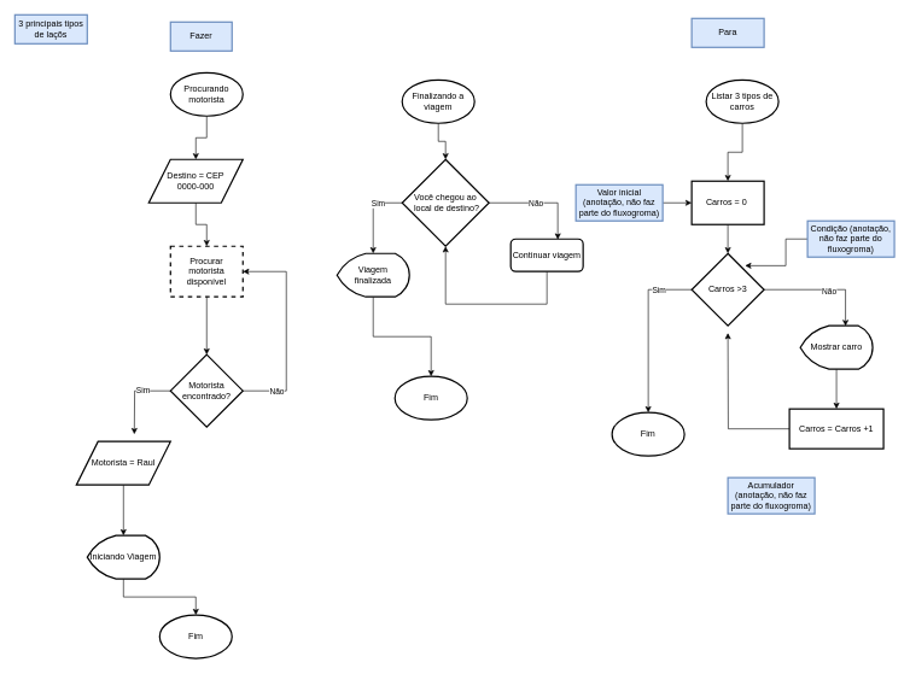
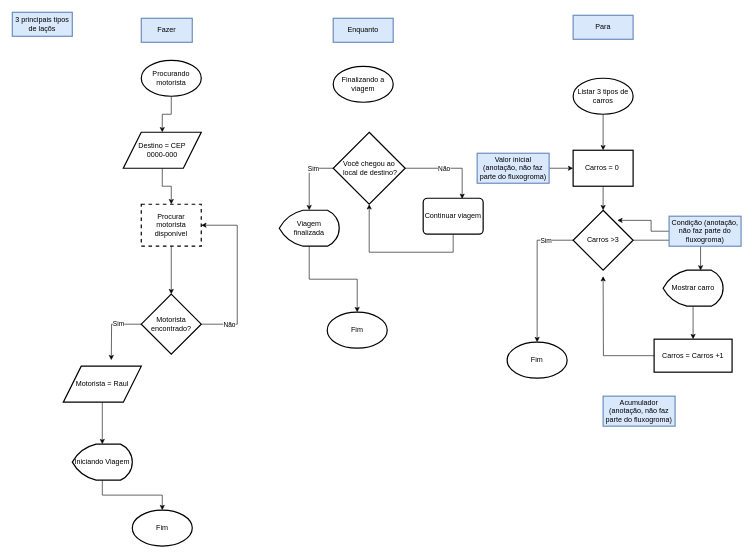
  <mxCell id="0" />
  <mxCell id="1" parent="0" />
  <mxCell id="2" value="Fazer" style="rounded=1;whiteSpace=wrap;html=1;absoluteArcSize=1;arcSize=0;strokeWidth=2;fillColor=#dae8fc;strokeColor=#6c8ebf;" vertex="1" parent="1"><mxGeometry x="235" y="30" width="85" height="40" as="geometry" /></mxCell>
  <mxCell id="3" style="edgeStyle=orthogonalEdgeStyle;rounded=0;orthogonalLoop=1;jettySize=auto;html=1;entryX=0.5;entryY=0;entryDx=0;entryDy=0;" edge="1" parent="1" source="4" target="6"><mxGeometry relative="1" as="geometry" /></mxCell>
  <mxCell id="4" value="Procurando motorista" style="strokeWidth=2;html=1;shape=mxgraph.flowchart.start_1;whiteSpace=wrap;" vertex="1" parent="1"><mxGeometry x="235" y="100" width="100" height="60" as="geometry" /></mxCell>
  <mxCell id="5" style="edgeStyle=orthogonalEdgeStyle;rounded=0;orthogonalLoop=1;jettySize=auto;html=1;entryX=0.5;entryY=0;entryDx=0;entryDy=0;" edge="1" parent="1" source="6" target="8"><mxGeometry relative="1" as="geometry" /></mxCell>
  <mxCell id="6" value="Destino = CEP&lt;br&gt;0000-000" style="shape=parallelogram;html=1;strokeWidth=2;perimeter=parallelogramPerimeter;whiteSpace=wrap;rounded=1;arcSize=0;size=0.23;" vertex="1" parent="1"><mxGeometry x="205" y="220" width="130" height="60" as="geometry" /></mxCell>
  <mxCell id="7" style="edgeStyle=orthogonalEdgeStyle;rounded=0;orthogonalLoop=1;jettySize=auto;html=1;" edge="1" parent="1" source="8" target="13"><mxGeometry relative="1" as="geometry" /></mxCell>
  <mxCell id="8" value="Procurar motorista disponível" style="rounded=1;whiteSpace=wrap;html=1;absoluteArcSize=1;arcSize=0;strokeWidth=2;dashed=1;" vertex="1" parent="1"><mxGeometry x="235" y="340" width="100" height="70" as="geometry" /></mxCell>
  <mxCell id="9" style="edgeStyle=orthogonalEdgeStyle;rounded=0;orthogonalLoop=1;jettySize=auto;html=1;entryX=1;entryY=0.5;entryDx=0;entryDy=0;" edge="1" parent="1" source="13" target="8"><mxGeometry relative="1" as="geometry"><mxPoint x="375" y="380" as="targetPoint" /><Array as="points"><mxPoint x="395" y="540" /><mxPoint x="395" y="375" /></Array></mxGeometry></mxCell>
  <mxCell id="10" value="Não" style="edgeLabel;html=1;align=center;verticalAlign=middle;resizable=0;points=[];" vertex="1" connectable="0" parent="9"><mxGeometry x="-0.677" y="-1" relative="1" as="geometry"><mxPoint as="offset" /></mxGeometry></mxCell>
  <mxCell id="11" style="edgeStyle=orthogonalEdgeStyle;rounded=0;orthogonalLoop=1;jettySize=auto;html=1;" edge="1" parent="1" source="13"><mxGeometry relative="1" as="geometry"><mxPoint x="185" y="600" as="targetPoint" /></mxGeometry></mxCell>
  <mxCell id="12" value="Sim" style="edgeLabel;html=1;align=center;verticalAlign=middle;resizable=0;points=[];" vertex="1" connectable="0" parent="11"><mxGeometry x="-0.291" y="-1" relative="1" as="geometry"><mxPoint as="offset" /></mxGeometry></mxCell>
  <mxCell id="13" value="Motorista encontrado?" style="strokeWidth=2;html=1;shape=mxgraph.flowchart.decision;whiteSpace=wrap;" vertex="1" parent="1"><mxGeometry x="235" y="490" width="100" height="100" as="geometry" /></mxCell>
  <mxCell id="14" style="edgeStyle=orthogonalEdgeStyle;rounded=0;orthogonalLoop=1;jettySize=auto;html=1;entryX=0.5;entryY=0;entryDx=0;entryDy=0;entryPerimeter=0;" edge="1" parent="1" source="15" target="17"><mxGeometry relative="1" as="geometry" /></mxCell>
  <mxCell id="15" value="Motorista = Raul" style="shape=parallelogram;html=1;strokeWidth=2;perimeter=parallelogramPerimeter;whiteSpace=wrap;rounded=1;arcSize=0;size=0.23;" vertex="1" parent="1"><mxGeometry x="105" y="610" width="130" height="60" as="geometry" /></mxCell>
  <mxCell id="16" style="edgeStyle=orthogonalEdgeStyle;rounded=0;orthogonalLoop=1;jettySize=auto;html=1;" edge="1" parent="1" source="17" target="18"><mxGeometry relative="1" as="geometry" /></mxCell>
  <mxCell id="17" value="Iniciando Viagem" style="strokeWidth=2;html=1;shape=mxgraph.flowchart.display;whiteSpace=wrap;" vertex="1" parent="1"><mxGeometry x="120" y="740" width="100" height="60" as="geometry" /></mxCell>
  <mxCell id="18" value="Fim" style="strokeWidth=2;html=1;shape=mxgraph.flowchart.start_1;whiteSpace=wrap;" vertex="1" parent="1"><mxGeometry x="220" y="850" width="100" height="60" as="geometry" /></mxCell>
- <mxCell id="20" style="edgeStyle=orthogonalEdgeStyle;rounded=0;orthogonalLoop=1;jettySize=auto;html=1;entryX=0.5;entryY=0;entryDx=0;entryDy=0;entryPerimeter=0;" edge="1" parent="1" source="21" target="26"><mxGeometry relative="1" as="geometry" /></mxCell>
+ <mxCell id="19" value="Enquanto" style="rounded=1;whiteSpace=wrap;html=1;absoluteArcSize=1;arcSize=0;strokeWidth=2;fillColor=#dae8fc;strokeColor=#6c8ebf;" vertex="1" parent="1"><mxGeometry x="555" y="30" width="100" height="40" as="geometry" /></mxCell>
  <mxCell id="21" value="Finalizando a viagem" style="strokeWidth=2;html=1;shape=mxgraph.flowchart.start_1;whiteSpace=wrap;" vertex="1" parent="1"><mxGeometry x="555" y="110" width="100" height="60" as="geometry" /></mxCell>
  <mxCell id="22" style="edgeStyle=orthogonalEdgeStyle;rounded=0;orthogonalLoop=1;jettySize=auto;html=1;entryX=0.65;entryY=0.017;entryDx=0;entryDy=0;entryPerimeter=0;" edge="1" parent="1" source="26" target="28"><mxGeometry relative="1" as="geometry" /></mxCell>
  <mxCell id="23" value="Não" style="edgeLabel;html=1;align=center;verticalAlign=middle;resizable=0;points=[];" vertex="1" connectable="0" parent="22"><mxGeometry x="-0.123" relative="1" as="geometry"><mxPoint as="offset" /></mxGeometry></mxCell>
  <mxCell id="24" style="edgeStyle=orthogonalEdgeStyle;rounded=0;orthogonalLoop=1;jettySize=auto;html=1;" edge="1" parent="1" source="26"><mxGeometry relative="1" as="geometry"><mxPoint x="515" y="350" as="targetPoint" /><Array as="points"><mxPoint x="515" y="280" /></Array></mxGeometry></mxCell>
  <mxCell id="25" value="Sim" style="edgeLabel;html=1;align=center;verticalAlign=middle;resizable=0;points=[];" vertex="1" connectable="0" parent="24"><mxGeometry x="-0.382" relative="1" as="geometry"><mxPoint as="offset" /></mxGeometry></mxCell>
  <mxCell id="26" value="Você chegou ao&lt;br&gt;&amp;nbsp;local de destino?" style="strokeWidth=2;html=1;shape=mxgraph.flowchart.decision;whiteSpace=wrap;" vertex="1" parent="1"><mxGeometry x="555" y="220" width="120" height="120" as="geometry" /></mxCell>
  <mxCell id="27" style="edgeStyle=orthogonalEdgeStyle;rounded=0;orthogonalLoop=1;jettySize=auto;html=1;entryX=0.5;entryY=1;entryDx=0;entryDy=0;entryPerimeter=0;" edge="1" parent="1" source="28" target="26"><mxGeometry relative="1" as="geometry"><Array as="points"><mxPoint x="755" y="420" /><mxPoint x="615" y="420" /></Array></mxGeometry></mxCell>
- <mxCell id="28" value="Continuar viagem" style="rounded=1;whiteSpace=wrap;html=1;absoluteArcSize=1;arcSize=14;strokeWidth=2;" vertex="1" parent="1"><mxGeometry x="705" y="330" width="100" height="45" as="geometry" /></mxCell>
+ <mxCell id="28" value="Continuar viagem" style="rounded=1;whiteSpace=wrap;html=1;absoluteArcSize=1;arcSize=14;strokeWidth=2;" vertex="1" parent="1"><mxGeometry x="705" y="330" width="100" height="60" as="geometry" /></mxCell>
  <mxCell id="29" style="edgeStyle=orthogonalEdgeStyle;rounded=0;orthogonalLoop=1;jettySize=auto;html=1;" edge="1" parent="1" source="30" target="31"><mxGeometry relative="1" as="geometry" /></mxCell>
  <mxCell id="30" value="Viagem &lt;br&gt;finalizada" style="strokeWidth=2;html=1;shape=mxgraph.flowchart.display;whiteSpace=wrap;" vertex="1" parent="1"><mxGeometry x="465" y="350" width="100" height="60" as="geometry" /></mxCell>
  <mxCell id="31" value="Fim" style="strokeWidth=2;html=1;shape=mxgraph.flowchart.start_1;whiteSpace=wrap;" vertex="1" parent="1"><mxGeometry x="545" y="520" width="100" height="60" as="geometry" /></mxCell>
  <mxCell id="32" value="Para" style="rounded=1;whiteSpace=wrap;html=1;absoluteArcSize=1;arcSize=0;strokeWidth=2;fillColor=#dae8fc;strokeColor=#6c8ebf;" vertex="1" parent="1"><mxGeometry x="955" y="25" width="100" height="40" as="geometry" /></mxCell>
  <mxCell id="33" style="edgeStyle=orthogonalEdgeStyle;rounded=0;orthogonalLoop=1;jettySize=auto;html=1;entryX=0.5;entryY=0;entryDx=0;entryDy=0;" edge="1" parent="1" source="34" target="36"><mxGeometry relative="1" as="geometry" /></mxCell>
- <mxCell id="34" value="Listar 3 tipos de carros" style="strokeWidth=2;html=1;shape=mxgraph.flowchart.start_1;whiteSpace=wrap;" vertex="1" parent="1"><mxGeometry x="975" y="110" width="100" height="60" as="geometry" /></mxCell>
+ <mxCell id="34" value="Listar 3 tipos de carros" style="strokeWidth=2;html=1;shape=mxgraph.flowchart.start_1;whiteSpace=wrap;" vertex="1" parent="1"><mxGeometry x="955" y="130" width="100" height="60" as="geometry" /></mxCell>
  <mxCell id="35" style="edgeStyle=orthogonalEdgeStyle;rounded=0;orthogonalLoop=1;jettySize=auto;html=1;entryX=0.5;entryY=0;entryDx=0;entryDy=0;entryPerimeter=0;" edge="1" parent="1" source="36" target="43"><mxGeometry relative="1" as="geometry" /></mxCell>
  <mxCell id="36" value="Carros = 0&amp;nbsp;" style="rounded=1;whiteSpace=wrap;html=1;absoluteArcSize=1;arcSize=0;strokeWidth=2;" vertex="1" parent="1"><mxGeometry x="955" y="250" width="100" height="60" as="geometry" /></mxCell>
  <mxCell id="37" style="edgeStyle=orthogonalEdgeStyle;rounded=0;orthogonalLoop=1;jettySize=auto;html=1;entryX=0;entryY=0.5;entryDx=0;entryDy=0;" edge="1" parent="1" source="38" target="36"><mxGeometry relative="1" as="geometry" /></mxCell>
  <mxCell id="38" value="Valor inicial (anotação, não faz parte do fluxogroma)" style="rounded=1;whiteSpace=wrap;html=1;absoluteArcSize=1;arcSize=0;strokeWidth=2;fillColor=#dae8fc;strokeColor=#6c8ebf;" vertex="1" parent="1"><mxGeometry x="795" y="255" width="120" height="50" as="geometry" /></mxCell>
  <mxCell id="39" style="edgeStyle=orthogonalEdgeStyle;rounded=0;orthogonalLoop=1;jettySize=auto;html=1;entryX=0.625;entryY=0.007;entryDx=0;entryDy=0;entryPerimeter=0;" edge="1" parent="1" source="43" target="45"><mxGeometry relative="1" as="geometry" /></mxCell>
  <mxCell id="40" value="Não" style="edgeLabel;html=1;align=center;verticalAlign=middle;resizable=0;points=[];" vertex="1" connectable="0" parent="39"><mxGeometry x="0.093" y="-2" relative="1" as="geometry"><mxPoint as="offset" /></mxGeometry></mxCell>
  <mxCell id="41" style="edgeStyle=orthogonalEdgeStyle;rounded=0;orthogonalLoop=1;jettySize=auto;html=1;entryX=0.5;entryY=0;entryDx=0;entryDy=0;entryPerimeter=0;" edge="1" parent="1" source="43" target="51"><mxGeometry relative="1" as="geometry" /></mxCell>
  <mxCell id="42" value="Sim" style="edgeLabel;html=1;align=center;verticalAlign=middle;resizable=0;points=[];" vertex="1" connectable="0" parent="41"><mxGeometry x="-0.597" relative="1" as="geometry"><mxPoint as="offset" /></mxGeometry></mxCell>
  <mxCell id="43" value="Carros &amp;gt;3" style="strokeWidth=2;html=1;shape=mxgraph.flowchart.decision;whiteSpace=wrap;" vertex="1" parent="1"><mxGeometry x="955" y="350" width="100" height="100" as="geometry" /></mxCell>
  <mxCell id="44" style="edgeStyle=orthogonalEdgeStyle;rounded=0;orthogonalLoop=1;jettySize=auto;html=1;entryX=0.5;entryY=0;entryDx=0;entryDy=0;" edge="1" parent="1" source="45" target="47"><mxGeometry relative="1" as="geometry" /></mxCell>
  <mxCell id="45" value="Mostrar carro" style="strokeWidth=2;html=1;shape=mxgraph.flowchart.display;whiteSpace=wrap;" vertex="1" parent="1"><mxGeometry x="1105" y="450" width="100" height="60" as="geometry" /></mxCell>
  <mxCell id="46" style="edgeStyle=orthogonalEdgeStyle;rounded=0;orthogonalLoop=1;jettySize=auto;html=1;" edge="1" parent="1" source="47"><mxGeometry relative="1" as="geometry"><mxPoint x="1005" y="460" as="targetPoint" /></mxGeometry></mxCell>
  <mxCell id="47" value="Carros = Carros +1" style="rounded=1;whiteSpace=wrap;html=1;absoluteArcSize=1;arcSize=0;strokeWidth=2;" vertex="1" parent="1"><mxGeometry x="1090" y="565" width="130" height="55" as="geometry" /></mxCell>
  <mxCell id="48" style="edgeStyle=orthogonalEdgeStyle;rounded=0;orthogonalLoop=1;jettySize=auto;html=1;entryX=0.737;entryY=0.169;entryDx=0;entryDy=0;entryPerimeter=0;" edge="1" parent="1" source="49" target="43"><mxGeometry relative="1" as="geometry"><mxPoint x="1065" y="360" as="targetPoint" /></mxGeometry></mxCell>
- <mxCell id="49" value="Condição (anotação, não faz parte do fluxogroma)" style="rounded=1;whiteSpace=wrap;html=1;absoluteArcSize=1;arcSize=0;strokeWidth=2;fillColor=#dae8fc;strokeColor=#6c8ebf;" vertex="1" parent="1"><mxGeometry x="1115" y="305" width="120" height="50" as="geometry" /></mxCell>
+ <mxCell id="49" value="Condição (anotação, não faz parte do fluxogroma)" style="rounded=1;whiteSpace=wrap;html=1;absoluteArcSize=1;arcSize=0;strokeWidth=2;fillColor=#dae8fc;strokeColor=#6c8ebf;" vertex="1" parent="1"><mxGeometry x="1115" y="360" width="120" height="50" as="geometry" /></mxCell>
  <mxCell id="50" value="Acumulador (anotação, não faz parte do fluxogroma)" style="rounded=1;whiteSpace=wrap;html=1;absoluteArcSize=1;arcSize=0;strokeWidth=2;fillColor=#dae8fc;strokeColor=#6c8ebf;" vertex="1" parent="1"><mxGeometry x="1005" y="660" width="120" height="50" as="geometry" /></mxCell>
  <mxCell id="51" value="Fim" style="strokeWidth=2;html=1;shape=mxgraph.flowchart.start_1;whiteSpace=wrap;" vertex="1" parent="1"><mxGeometry x="845" y="570" width="100" height="60" as="geometry" /></mxCell>
  <mxCell id="52" value="3 principais tipos de laçõs" style="rounded=1;whiteSpace=wrap;html=1;absoluteArcSize=1;arcSize=0;strokeWidth=2;fillColor=#dae8fc;strokeColor=#6c8ebf;" vertex="1" parent="1"><mxGeometry x="20" y="20" width="100" height="40" as="geometry" /></mxCell>
